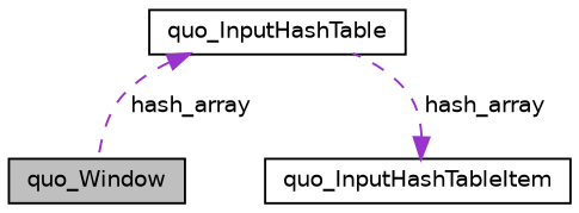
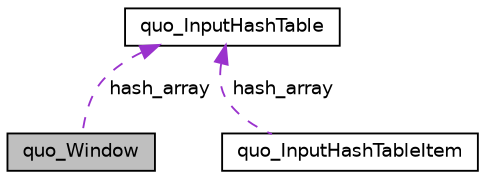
  digraph {
    node [color=black fillcolor=white fontname=Helvetica fontsize=10 shape=record style=filled]
    edge [color=darkorchid3 dir=back fontname=Helvetica fontsize=10 labelfontname=Helvetica labelfontsize=10 style=dashed]
    n1 [fillcolor=grey75 fontcolor=black height=0.2 label=quo_Window width=0.4]
    n2 [height=0.2 label=quo_InputHashTable width=0.4]
    n3 [height=0.2 label=quo_InputHashTableItem width=0.4]
    n2 -> n1 [label=" hash_array"]
-   n3 -> n2 [label=" hash_array"]
+   n2 -> n3 [label=" hash_array"]
  }
